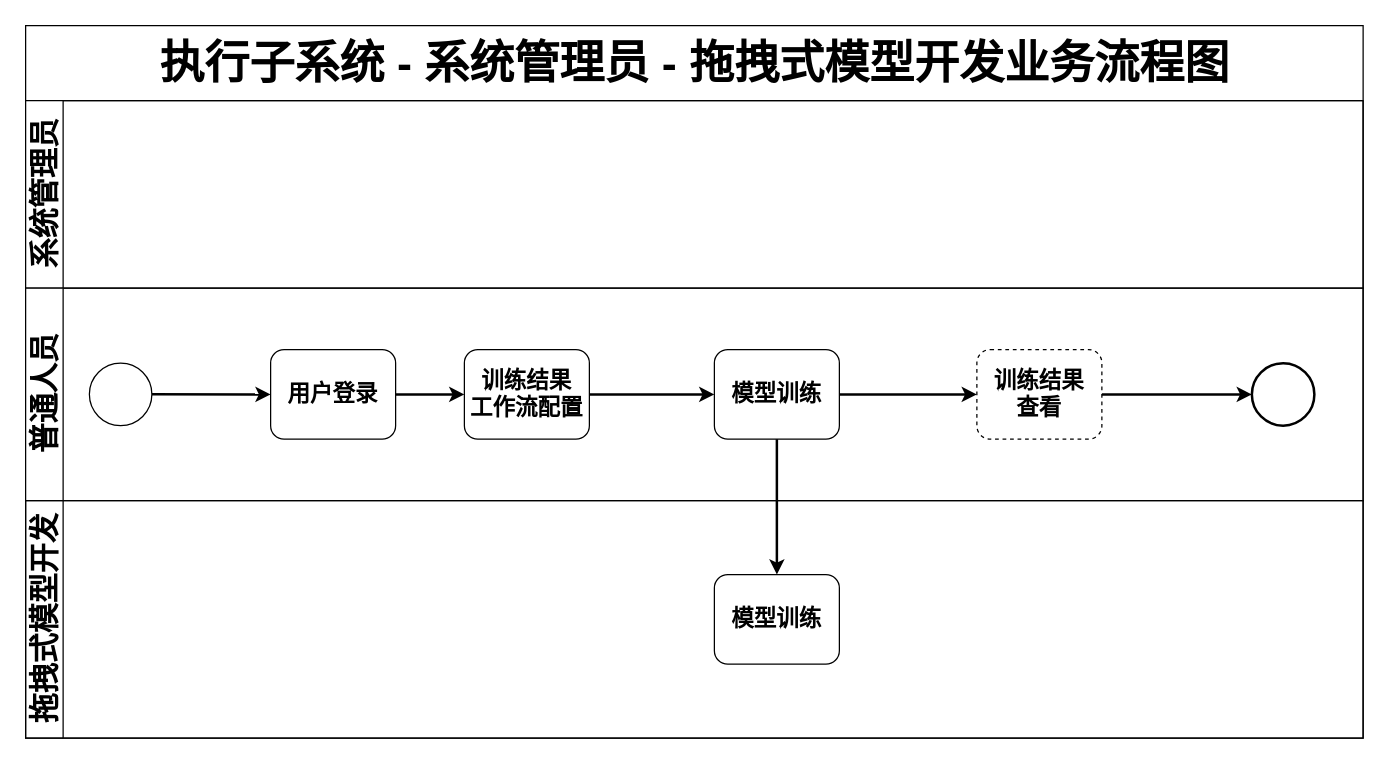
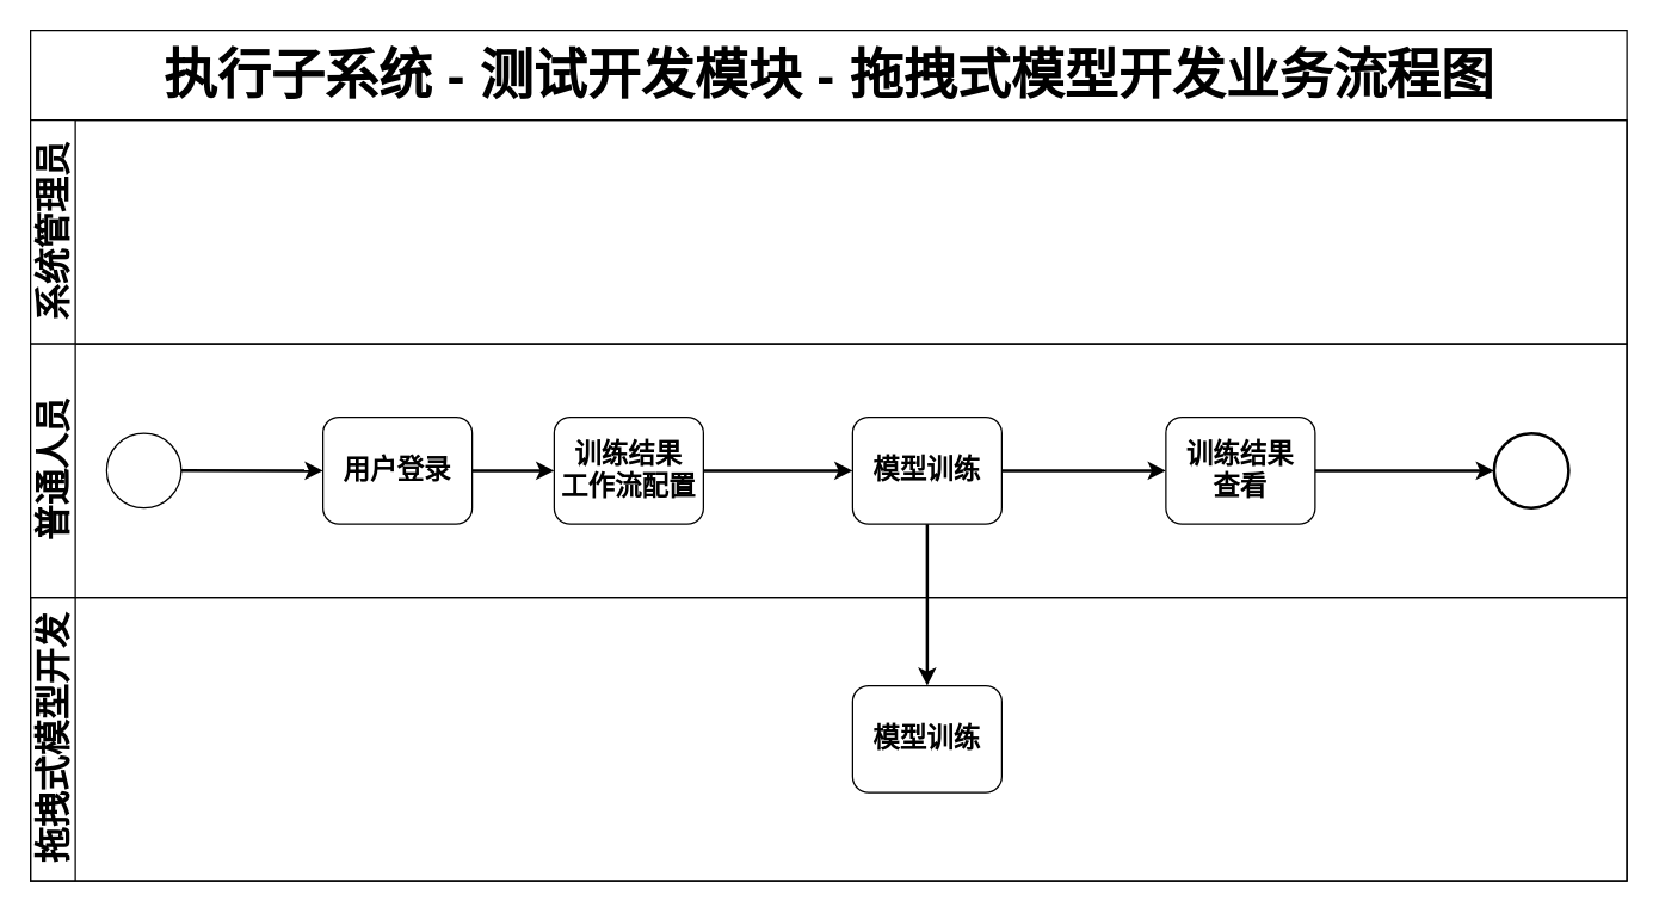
  <mxCell id="0" />
  <mxCell id="1" parent="0" />
- <mxCell id="2" value="&lt;span style=&quot;font-family: &amp;#34;helvetica&amp;#34;&quot;&gt;&lt;font style=&quot;font-size: 36px&quot;&gt;执行子系统 - 系统管理员 - 拖拽式模型开发业务流程图&lt;/font&gt;&lt;/span&gt;" style="swimlane;html=1;childLayout=stackLayout;horizontal=1;startSize=60;horizontalStack=0;rounded=0;shadow=0;labelBackgroundColor=none;strokeWidth=1;fontFamily=Verdana;fontSize=8;align=center;" parent="1" vertex="1"><mxGeometry x="20" y="20" width="1070" height="570" as="geometry" /></mxCell>
+ <mxCell id="2" value="&lt;span style=&quot;font-family: &amp;#34;helvetica&amp;#34;&quot;&gt;&lt;font style=&quot;font-size: 36px&quot;&gt;执行子系统 - 测试开发模块 - 拖拽式模型开发业务流程图&lt;/font&gt;&lt;/span&gt;" style="swimlane;html=1;childLayout=stackLayout;horizontal=1;startSize=60;horizontalStack=0;rounded=0;shadow=0;labelBackgroundColor=none;strokeWidth=1;fontFamily=Verdana;fontSize=8;align=center;" parent="1" vertex="1"><mxGeometry x="20" y="20" width="1070" height="570" as="geometry" /></mxCell>
  <mxCell id="3" value="&lt;font style=&quot;font-size: 24px&quot;&gt;系统管理员&lt;/font&gt;" style="swimlane;html=1;startSize=30;horizontal=0;" parent="2" vertex="1"><mxGeometry y="60" width="1070" height="150" as="geometry"><mxRectangle y="20" width="680" height="20" as="alternateBounds" /></mxGeometry></mxCell>
  <mxCell id="4" style="edgeStyle=orthogonalEdgeStyle;rounded=0;orthogonalLoop=1;jettySize=auto;html=1;exitX=1;exitY=0.5;exitDx=0;exitDy=0;entryX=0;entryY=0.5;entryDx=0;entryDy=0;strokeWidth=2;" parent="3" edge="1"><mxGeometry relative="1" as="geometry"><mxPoint x="191" y="75.015" as="targetPoint" /></mxGeometry></mxCell>
  <mxCell id="5" style="edgeStyle=orthogonalEdgeStyle;rounded=0;orthogonalLoop=1;jettySize=auto;html=1;exitX=1;exitY=0.5;exitDx=0;exitDy=0;entryX=0;entryY=0.5;entryDx=0;entryDy=0;strokeWidth=2;" parent="3" edge="1"><mxGeometry relative="1" as="geometry"><mxPoint x="341" y="74.995" as="targetPoint" /></mxGeometry></mxCell>
  <mxCell id="6" style="edgeStyle=orthogonalEdgeStyle;rounded=0;orthogonalLoop=1;jettySize=auto;html=1;exitX=1;exitY=0.5;exitDx=0;exitDy=0;entryX=0;entryY=0.5;entryDx=0;entryDy=0;strokeWidth=2;" parent="3" edge="1"><mxGeometry relative="1" as="geometry"><mxPoint x="521" y="75" as="targetPoint" /></mxGeometry></mxCell>
  <mxCell id="7" value="&lt;font style=&quot;font-size: 24px&quot;&gt;普通人员&lt;/font&gt;" style="swimlane;html=1;startSize=30;horizontal=0;" parent="2" vertex="1"><mxGeometry y="210" width="1070" height="170" as="geometry" /></mxCell>
  <mxCell id="8" style="edgeStyle=orthogonalEdgeStyle;rounded=0;orthogonalLoop=1;jettySize=auto;html=1;exitX=1;exitY=0.5;exitDx=0;exitDy=0;entryX=0;entryY=0.5;entryDx=0;entryDy=0;strokeWidth=2;" parent="7" source="9" target="16" edge="1"><mxGeometry relative="1" as="geometry" /></mxCell>
  <mxCell id="9" value="" style="ellipse;whiteSpace=wrap;html=1;rounded=0;shadow=0;labelBackgroundColor=none;strokeWidth=1;fontFamily=Verdana;fontSize=8;align=center;" parent="7" vertex="1"><mxGeometry x="51" y="59.99" width="50" height="50" as="geometry" /></mxCell>
  <mxCell id="10" style="edgeStyle=orthogonalEdgeStyle;rounded=0;orthogonalLoop=1;jettySize=auto;html=1;exitX=1;exitY=0.5;exitDx=0;exitDy=0;entryX=0;entryY=0.5;entryDx=0;entryDy=0;strokeWidth=2;" parent="7" edge="1"><mxGeometry relative="1" as="geometry"><mxPoint x="361" y="85.005" as="sourcePoint" /></mxGeometry></mxCell>
  <mxCell id="11" style="edgeStyle=orthogonalEdgeStyle;rounded=0;orthogonalLoop=1;jettySize=auto;html=1;exitX=1;exitY=0.5;exitDx=0;exitDy=0;entryX=0;entryY=0.5;entryDx=0;entryDy=0;strokeWidth=2;" parent="7" edge="1"><mxGeometry relative="1" as="geometry"><mxPoint x="491" y="84.995" as="sourcePoint" /></mxGeometry></mxCell>
  <mxCell id="12" style="edgeStyle=orthogonalEdgeStyle;rounded=0;orthogonalLoop=1;jettySize=auto;html=1;exitX=1;exitY=0.5;exitDx=0;exitDy=0;entryX=0;entryY=0.5;entryDx=0;entryDy=0;strokeWidth=2;" parent="7" edge="1"><mxGeometry relative="1" as="geometry"><mxPoint x="621" y="84.995" as="sourcePoint" /></mxGeometry></mxCell>
  <mxCell id="13" style="edgeStyle=orthogonalEdgeStyle;rounded=0;orthogonalLoop=1;jettySize=auto;html=1;exitX=1;exitY=0.5;exitDx=0;exitDy=0;entryX=0;entryY=0.5;entryDx=0;entryDy=0;strokeWidth=2;" parent="7" edge="1"><mxGeometry relative="1" as="geometry"><mxPoint x="751" y="85.005" as="sourcePoint" /></mxGeometry></mxCell>
  <mxCell id="14" style="edgeStyle=orthogonalEdgeStyle;rounded=0;orthogonalLoop=1;jettySize=auto;html=1;exitX=1;exitY=0.5;exitDx=0;exitDy=0;entryX=0;entryY=0.5;entryDx=0;entryDy=0;strokeWidth=2;" parent="7" edge="1"><mxGeometry relative="1" as="geometry"><mxPoint x="891" y="84.995" as="sourcePoint" /></mxGeometry></mxCell>
  <mxCell id="15" value="" style="ellipse;whiteSpace=wrap;html=1;rounded=0;shadow=0;labelBackgroundColor=none;strokeWidth=2;fontFamily=Verdana;fontSize=8;align=center;" parent="7" vertex="1"><mxGeometry x="981" y="60.0" width="50" height="50" as="geometry" /></mxCell>
  <mxCell id="16" value="&lt;span style=&quot;font-size: 18px&quot;&gt;&lt;b&gt;用户登录&lt;br&gt;&lt;/b&gt;&lt;/span&gt;" style="rounded=1;whiteSpace=wrap;html=1;shadow=0;labelBackgroundColor=none;strokeWidth=1;fontFamily=Verdana;fontSize=8;align=center;" parent="7" vertex="1"><mxGeometry x="196" y="49.14" width="100" height="71.75" as="geometry" /></mxCell>
  <mxCell id="17" style="edgeStyle=orthogonalEdgeStyle;rounded=0;orthogonalLoop=1;jettySize=auto;html=1;entryX=0;entryY=0.5;entryDx=0;entryDy=0;strokeWidth=2;exitX=1;exitY=0.5;exitDx=0;exitDy=0;" parent="7" source="16" target="19" edge="1"><mxGeometry relative="1" as="geometry"><mxPoint x="291" y="85" as="sourcePoint" /></mxGeometry></mxCell>
  <mxCell id="18" style="edgeStyle=orthogonalEdgeStyle;rounded=0;orthogonalLoop=1;jettySize=auto;html=1;exitX=1;exitY=0.5;exitDx=0;exitDy=0;strokeWidth=2;" parent="7" source="19" target="20" edge="1"><mxGeometry relative="1" as="geometry" /></mxCell>
  <mxCell id="19" value="&lt;span style=&quot;font-size: 18px&quot;&gt;&lt;b&gt;训练结果&lt;br&gt;工作流配置&lt;br&gt;&lt;/b&gt;&lt;/span&gt;" style="rounded=1;whiteSpace=wrap;html=1;shadow=0;labelBackgroundColor=none;strokeWidth=1;fontFamily=Verdana;fontSize=8;align=center;" parent="7" vertex="1"><mxGeometry x="351" y="49.14" width="100" height="71.75" as="geometry" /></mxCell>
  <mxCell id="20" value="&lt;span style=&quot;font-size: 18px&quot;&gt;&lt;b&gt;模型训练&lt;br&gt;&lt;/b&gt;&lt;/span&gt;" style="rounded=1;whiteSpace=wrap;html=1;shadow=0;labelBackgroundColor=none;strokeWidth=1;fontFamily=Verdana;fontSize=8;align=center;" parent="7" vertex="1"><mxGeometry x="551" y="49.13" width="100" height="71.75" as="geometry" /></mxCell>
  <mxCell id="21" style="edgeStyle=orthogonalEdgeStyle;rounded=0;orthogonalLoop=1;jettySize=auto;html=1;exitX=1;exitY=0.5;exitDx=0;exitDy=0;entryX=0;entryY=0.5;entryDx=0;entryDy=0;strokeWidth=2;" parent="7" source="20" target="22" edge="1"><mxGeometry relative="1" as="geometry"><mxPoint x="711" y="85.015" as="sourcePoint" /></mxGeometry></mxCell>
- <mxCell id="22" value="&lt;span style=&quot;font-size: 18px&quot;&gt;&lt;b&gt;训练结果&lt;br&gt;查看&lt;br&gt;&lt;/b&gt;&lt;/span&gt;" style="rounded=1;whiteSpace=wrap;html=1;shadow=0;labelBackgroundColor=none;strokeWidth=1;fontFamily=Verdana;fontSize=8;align=center;dashed=1;" parent="7" vertex="1"><mxGeometry x="761" y="49.13" width="100" height="71.75" as="geometry" /></mxCell>
+ <mxCell id="22" value="&lt;span style=&quot;font-size: 18px&quot;&gt;&lt;b&gt;训练结果&lt;br&gt;查看&lt;br&gt;&lt;/b&gt;&lt;/span&gt;" style="rounded=1;whiteSpace=wrap;html=1;shadow=0;labelBackgroundColor=none;strokeWidth=1;fontFamily=Verdana;fontSize=8;align=center;" parent="7" vertex="1"><mxGeometry x="761" y="49.13" width="100" height="71.75" as="geometry" /></mxCell>
  <mxCell id="23" style="edgeStyle=orthogonalEdgeStyle;rounded=0;orthogonalLoop=1;jettySize=auto;html=1;exitX=1;exitY=0.5;exitDx=0;exitDy=0;entryX=0;entryY=0.5;entryDx=0;entryDy=0;strokeWidth=2;" parent="7" source="22" target="15" edge="1"><mxGeometry relative="1" as="geometry"><mxPoint x="931" y="84.995" as="sourcePoint" /></mxGeometry></mxCell>
  <mxCell id="24" value="&lt;font style=&quot;font-size: 24px&quot;&gt;拖拽式模型开发&lt;/font&gt;" style="swimlane;html=1;startSize=30;horizontal=0;fillColor=none;swimlaneFillColor=none;" parent="2" vertex="1"><mxGeometry y="380" width="1070" height="190" as="geometry" /></mxCell>
  <mxCell id="25" value="&lt;span style=&quot;font-size: 18px&quot;&gt;&lt;b&gt;模型训练&lt;br&gt;&lt;/b&gt;&lt;/span&gt;" style="rounded=1;whiteSpace=wrap;html=1;shadow=0;labelBackgroundColor=none;strokeWidth=1;fontFamily=Verdana;fontSize=8;align=center;" parent="24" vertex="1"><mxGeometry x="551" y="59.13" width="100" height="71.75" as="geometry" /></mxCell>
  <mxCell id="26" style="edgeStyle=orthogonalEdgeStyle;rounded=0;orthogonalLoop=1;jettySize=auto;html=1;entryX=0.5;entryY=0;entryDx=0;entryDy=0;strokeWidth=2;" parent="2" source="20" target="25" edge="1"><mxGeometry relative="1" as="geometry"><mxPoint x="661" y="330.89" as="sourcePoint" /></mxGeometry></mxCell>
